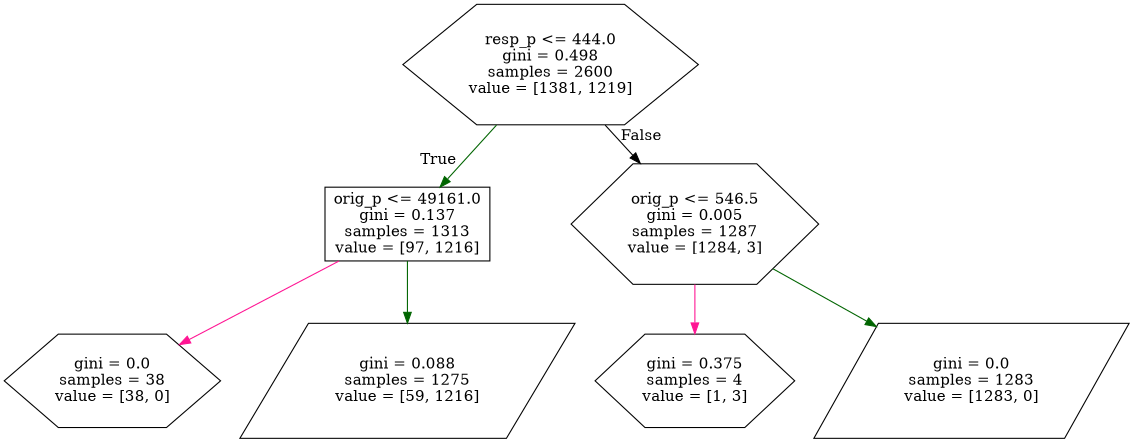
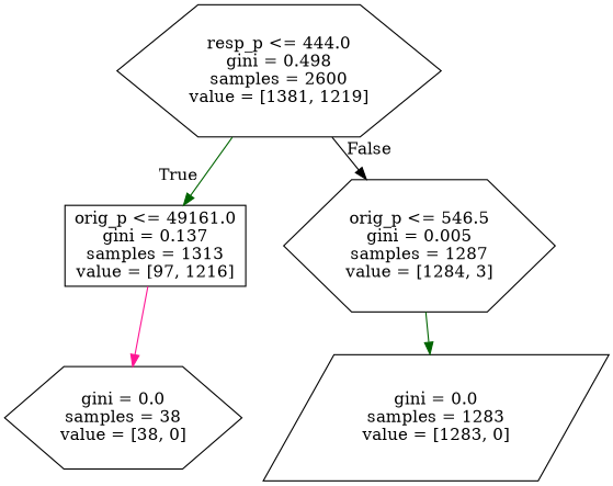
  digraph {
    node [shape=hexagon]
    edge [color=darkgreen]
    n1 [label="resp_p <= 444.0\ngini = 0.498\nsamples = 2600\nvalue = [1381, 1219]"]
    n2 [label="orig_p <= 49161.0\ngini = 0.137\nsamples = 1313\nvalue = [97, 1216]" shape=box]
    n3 [label="orig_p <= 546.5\ngini = 0.005\nsamples = 1287\nvalue = [1284, 3]"]
    n4 [label="gini = 0.0\nsamples = 38\nvalue = [38, 0]"]
-   n5 [label="gini = 0.088\nsamples = 1275\nvalue = [59, 1216]" shape=parallelogram]
-   n6 [label="gini = 0.375\nsamples = 4\nvalue = [1, 3]"]
    n7 [label="gini = 0.0\nsamples = 1283\nvalue = [1283, 0]" shape=parallelogram]
    n1 -> n2 [headlabel=True labelangle=45 labeldistance=2.5]
    n1 -> n3 [color=black headlabel=False labelangle=-45 labeldistance=2.5]
    n2 -> n4 [color=deeppink]
-   n2 -> n5
-   n3 -> n6 [color=deeppink]
    n3 -> n7
  }
